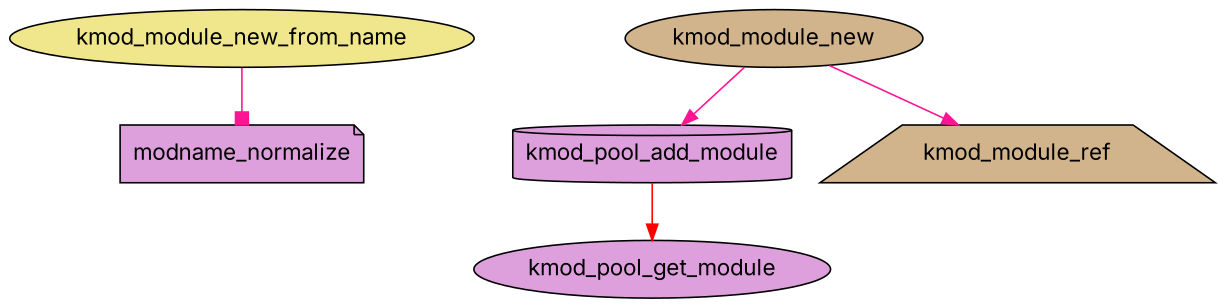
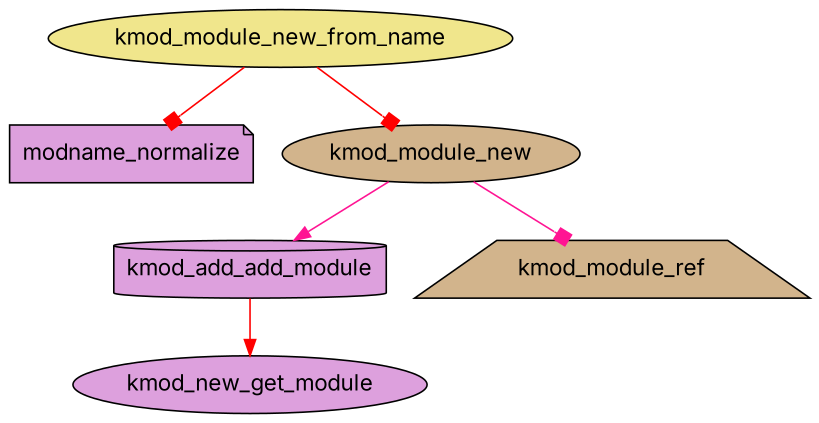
  digraph {
    fontname=Inter
    node [fillcolor=plum fontname=Inter shape=ellipse style=filled]
    edge [arrowhead=normal color=red fontname=Inter]
    kmod_module_new_from_name [fillcolor=khaki]
    modname_normalize [shape=note]
    kmod_module_new [fillcolor=tan]
-   kmod_pool_add_module [shape=cylinder]
+   kmod_pool_add_module [shape=cylinder label=kmod_add_add_module]
    kmod_module_ref [fillcolor=tan shape=trapezium]
-   kmod_pool_get_module
-   kmod_module_new_from_name -> modname_normalize [arrowhead=box color=deeppink]
+   kmod_pool_get_module [label=kmod_new_get_module]
+   kmod_module_new_from_name -> modname_normalize [arrowhead=box]
+   kmod_module_new_from_name -> kmod_module_new [arrowhead=box]
    kmod_module_new -> kmod_pool_add_module [color=deeppink]
-   kmod_module_new -> kmod_module_ref [color=deeppink]
+   kmod_module_new -> kmod_module_ref [arrowhead=box color=deeppink]
    kmod_pool_add_module -> kmod_pool_get_module
  }
